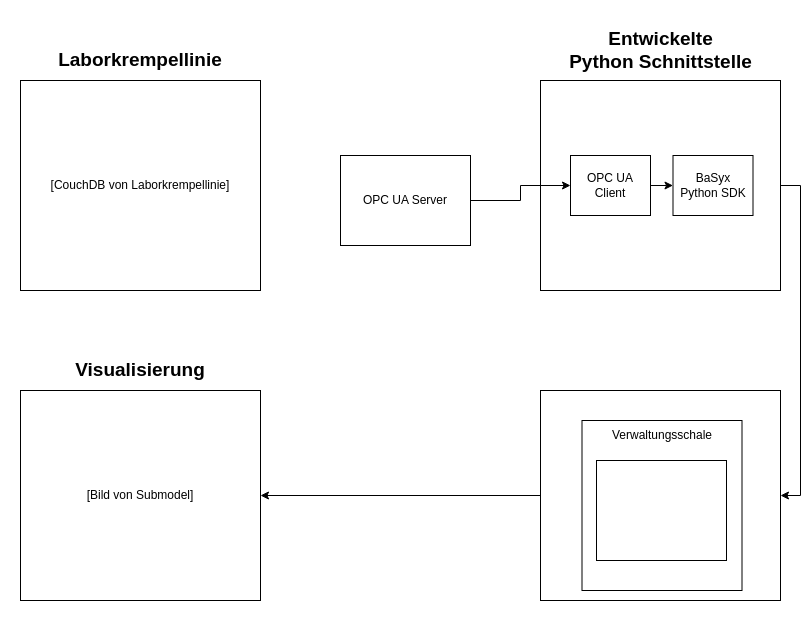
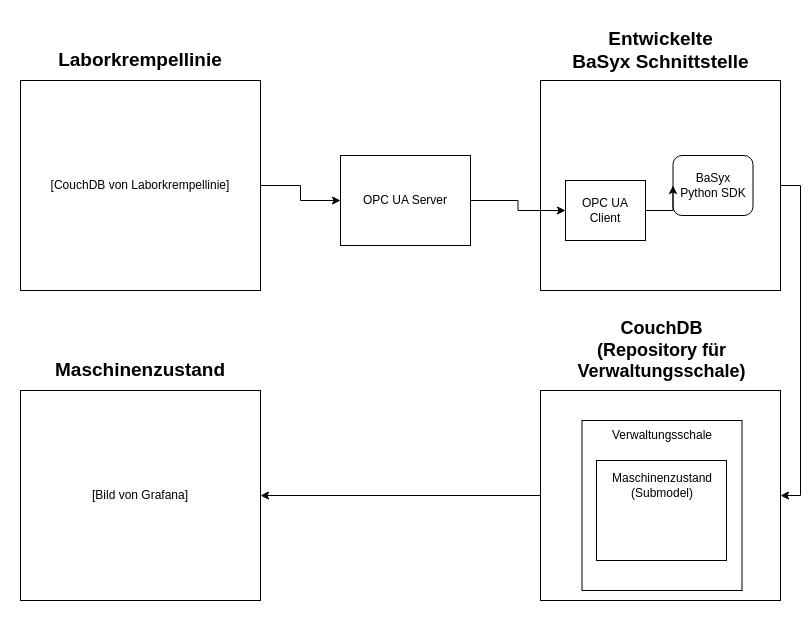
  <mxCell id="0" />
  <mxCell id="1" parent="0" />
+ <mxCell id="2" style="edgeStyle=orthogonalEdgeStyle;rounded=0;orthogonalLoop=1;jettySize=auto;html=1;entryX=0;entryY=0.5;entryDx=0;entryDy=0;" edge="1" parent="1" source="10" target="3"><mxGeometry relative="1" as="geometry" /></mxCell>
  <mxCell id="3" value="OPC UA Server" style="whiteSpace=wrap;html=1;" vertex="1" parent="1"><mxGeometry x="340" y="155" width="130" height="90" as="geometry" /></mxCell>
  <mxCell id="4" style="edgeStyle=orthogonalEdgeStyle;rounded=0;orthogonalLoop=1;jettySize=auto;html=1;exitX=1;exitY=0.5;exitDx=0;exitDy=0;entryX=1;entryY=0.5;entryDx=0;entryDy=0;" edge="1" parent="1" source="5" target="14"><mxGeometry relative="1" as="geometry"><mxPoint x="600" y="460" as="targetPoint" /></mxGeometry></mxCell>
  <mxCell id="5" value="" style="whiteSpace=wrap;html=1;" vertex="1" parent="1"><mxGeometry x="540" y="80" width="240" height="210" as="geometry" /></mxCell>
- <mxCell id="6" value="&lt;div&gt;BaSyx&lt;/div&gt;&lt;div&gt;Python SDK&lt;br&gt;&lt;/div&gt;" style="whiteSpace=wrap;html=1;" vertex="1" parent="1"><mxGeometry x="672.5" y="155" width="80" height="60" as="geometry" /></mxCell>
+ <mxCell id="6" value="&lt;div&gt;BaSyx&lt;/div&gt;&lt;div&gt;Python SDK&lt;br&gt;&lt;/div&gt;" style="whiteSpace=wrap;html=1;rounded=1;" vertex="1" parent="1"><mxGeometry x="672.5" y="155" width="80" height="60" as="geometry" /></mxCell>
  <mxCell id="7" style="edgeStyle=orthogonalEdgeStyle;rounded=0;orthogonalLoop=1;jettySize=auto;html=1;exitX=1;exitY=0.5;exitDx=0;exitDy=0;entryX=0;entryY=0.5;entryDx=0;entryDy=0;" edge="1" parent="1" source="8" target="6"><mxGeometry relative="1" as="geometry" /></mxCell>
- <mxCell id="8" value="OPC UA Client" style="whiteSpace=wrap;html=1;" vertex="1" parent="1"><mxGeometry x="570" y="155" width="80" height="60" as="geometry" /></mxCell>
+ <mxCell id="8" value="OPC UA Client" style="whiteSpace=wrap;html=1;" vertex="1" parent="1"><mxGeometry x="565" y="180" width="80" height="60" as="geometry" /></mxCell>
  <mxCell id="9" value="" style="group" vertex="1" connectable="0" parent="1"><mxGeometry x="20" y="30" width="240" height="260" as="geometry" /></mxCell>
  <mxCell id="10" value="[CouchDB von Laborkrempellinie]" style="whiteSpace=wrap;html=1;" vertex="1" parent="9"><mxGeometry y="50" width="240" height="210" as="geometry" /></mxCell>
  <mxCell id="11" value="Laborkrempellinie" style="text;strokeColor=none;align=center;fillColor=none;html=1;verticalAlign=middle;whiteSpace=wrap;rounded=0;fontSize=19;fontStyle=1" vertex="1" parent="9"><mxGeometry x="35" width="170" height="60" as="geometry" /></mxCell>
- <mxCell id="12" value="&lt;div&gt;Entwickelte&lt;/div&gt;&lt;div&gt;Python Schnittstelle&lt;br&gt;&lt;/div&gt;" style="text;strokeColor=none;align=center;fillColor=none;html=1;verticalAlign=middle;whiteSpace=wrap;rounded=0;fontSize=19;fontStyle=1" vertex="1" parent="1"><mxGeometry x="567.5" y="20" width="185" height="60" as="geometry" /></mxCell>
+ <mxCell id="12" value="&lt;div&gt;Entwickelte&lt;/div&gt;&lt;div&gt;BaSyx Schnittstelle&lt;br&gt;&lt;/div&gt;" style="text;strokeColor=none;align=center;fillColor=none;html=1;verticalAlign=middle;whiteSpace=wrap;rounded=0;fontSize=19;fontStyle=1" vertex="1" parent="1"><mxGeometry x="567.5" y="20" width="185" height="60" as="geometry" /></mxCell>
  <mxCell id="13" style="edgeStyle=orthogonalEdgeStyle;rounded=0;orthogonalLoop=1;jettySize=auto;html=1;entryX=1;entryY=0.5;entryDx=0;entryDy=0;" edge="1" parent="1" source="14" target="22"><mxGeometry relative="1" as="geometry" /></mxCell>
  <mxCell id="14" value="" style="whiteSpace=wrap;html=1;" vertex="1" parent="1"><mxGeometry x="540" y="390" width="240" height="210" as="geometry" /></mxCell>
+ <mxCell id="15" value="&lt;div style=&quot;font-size: 18px;&quot;&gt;&lt;font style=&quot;font-size: 18px;&quot;&gt;CouchDB&lt;/font&gt;&lt;/div&gt;&lt;div style=&quot;font-size: 18px;&quot;&gt;&lt;font style=&quot;font-size: 18px;&quot;&gt;(Repository für&lt;/font&gt;&lt;/div&gt;&lt;div style=&quot;font-size: 18px;&quot;&gt;&lt;font style=&quot;font-size: 18px;&quot;&gt;&lt;font style=&quot;font-size: 18px;&quot;&gt;Verwaltungsschale)&lt;/font&gt;&lt;font style=&quot;font-size: 18px;&quot;&gt;&lt;br&gt;&lt;/font&gt;&lt;/font&gt;&lt;/div&gt;" style="text;strokeColor=none;align=center;fillColor=none;html=1;verticalAlign=middle;whiteSpace=wrap;rounded=0;fontSize=19;fontStyle=1" vertex="1" parent="1"><mxGeometry x="569" y="320" width="185" height="60" as="geometry" /></mxCell>
  <mxCell id="16" value="" style="whiteSpace=wrap;html=1;" vertex="1" parent="1"><mxGeometry x="581.5" y="420" width="160" height="170" as="geometry" /></mxCell>
  <mxCell id="17" style="edgeStyle=orthogonalEdgeStyle;rounded=0;orthogonalLoop=1;jettySize=auto;html=1;exitX=1;exitY=0.5;exitDx=0;exitDy=0;entryX=0;entryY=0.5;entryDx=0;entryDy=0;" edge="1" parent="1" source="3" target="8"><mxGeometry relative="1" as="geometry" /></mxCell>
  <mxCell id="18" value="Verwaltungsschale" style="text;strokeColor=none;align=center;fillColor=none;html=1;verticalAlign=middle;whiteSpace=wrap;rounded=0;" vertex="1" parent="1"><mxGeometry x="606.5" y="420" width="110" height="30" as="geometry" /></mxCell>
  <mxCell id="19" value="" style="whiteSpace=wrap;html=1;" vertex="1" parent="1"><mxGeometry x="596" y="460" width="130" height="100" as="geometry" /></mxCell>
+ <mxCell id="20" value="&lt;div&gt;Maschinenzustand&lt;/div&gt;&lt;div&gt;(Submodel)&lt;br&gt;&lt;/div&gt;" style="text;strokeColor=none;align=center;fillColor=none;html=1;verticalAlign=middle;whiteSpace=wrap;rounded=0;" vertex="1" parent="1"><mxGeometry x="606.5" y="470" width="110" height="30" as="geometry" /></mxCell>
  <mxCell id="21" value="" style="group" vertex="1" connectable="0" parent="1"><mxGeometry x="20" y="340" width="240" height="260" as="geometry" /></mxCell>
- <mxCell id="22" value="[Bild von Submodel]" style="whiteSpace=wrap;html=1;" vertex="1" parent="21"><mxGeometry y="50" width="240" height="210" as="geometry" /></mxCell>
- <mxCell id="23" value="Visualisierung" style="text;strokeColor=none;align=center;fillColor=none;html=1;verticalAlign=middle;whiteSpace=wrap;rounded=0;fontSize=19;fontStyle=1" vertex="1" parent="21"><mxGeometry x="35" width="170" height="60" as="geometry" /></mxCell>
+ <mxCell id="22" value="[Bild von Grafana]" style="whiteSpace=wrap;html=1;" vertex="1" parent="21"><mxGeometry y="50" width="240" height="210" as="geometry" /></mxCell>
+ <mxCell id="23" value="Maschinenzustand" style="text;strokeColor=none;align=center;fillColor=none;html=1;verticalAlign=middle;whiteSpace=wrap;rounded=0;fontSize=19;fontStyle=1" vertex="1" parent="21"><mxGeometry x="35" width="170" height="60" as="geometry" /></mxCell>
